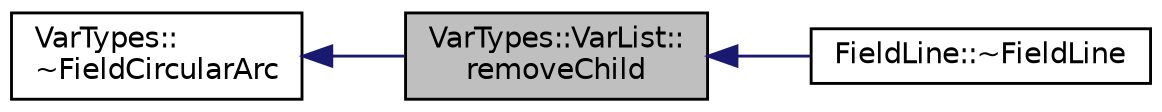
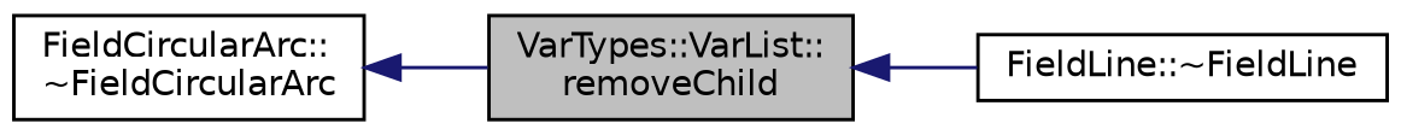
  digraph {
    rankdir=LR
    node [color=black fillcolor=white fontname=Helvetica fontsize=10 shape=record style=filled]
    edge [color=midnightblue dir=back fontname=Helvetica fontsize=10 labelfontname=Helvetica labelfontsize=10 style=solid]
    n1 [fillcolor=grey75 fontcolor=black height=0.2 label="VarTypes::VarList::\lremoveChild" width=0.4]
    n2 [height=0.2 label="FieldLine::~FieldLine" width=0.4]
-   n3 [height=0.2 label="VarTypes::\l~FieldCircularArc" width=0.4]
+   n3 [height=0.2 label="FieldCircularArc::\l~FieldCircularArc" width=0.4]
    n1 -> n2
    n3 -> n1
  }
